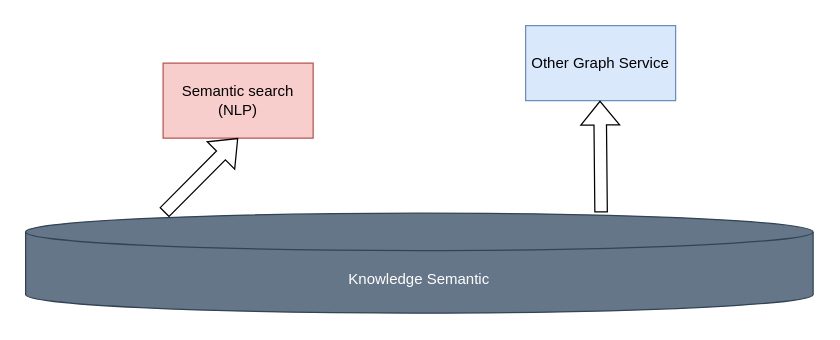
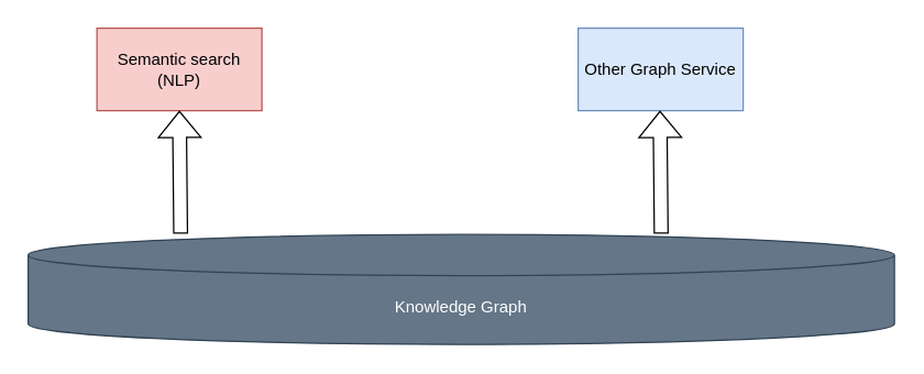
  <mxCell id="0" />
  <mxCell id="1" parent="0" />
- <mxCell id="2" value="Knowledge Semantic" style="shape=cylinder3;whiteSpace=wrap;html=1;boundedLbl=1;backgroundOutline=1;size=15;fillColor=#647687;strokeColor=#314354;fontColor=#ffffff;" vertex="1" parent="1"><mxGeometry x="20" y="170" width="630" height="80" as="geometry" /></mxCell>
- <mxCell id="3" value="Semantic search&lt;br&gt;(NLP)" style="rounded=0;whiteSpace=wrap;html=1;fillColor=#f8cecc;strokeColor=#b85450;" vertex="1" parent="1"><mxGeometry x="130" y="50" width="120" height="60" as="geometry" /></mxCell>
+ <mxCell id="2" value="Knowledge Graph" style="shape=cylinder3;whiteSpace=wrap;html=1;boundedLbl=1;backgroundOutline=1;size=15;fillColor=#647687;strokeColor=#314354;fontColor=#ffffff;" vertex="1" parent="1"><mxGeometry x="20" y="170" width="630" height="80" as="geometry" /></mxCell>
+ <mxCell id="3" value="Semantic search&lt;br&gt;(NLP)" style="rounded=0;whiteSpace=wrap;html=1;fillColor=#f8cecc;strokeColor=#b85450;" vertex="1" parent="1"><mxGeometry x="70" y="20" width="120" height="60" as="geometry" /></mxCell>
  <mxCell id="4" value="Other Graph Service" style="rounded=0;whiteSpace=wrap;html=1;fillColor=#dae8fc;strokeColor=#6c8ebf;" vertex="1" parent="1"><mxGeometry x="420" y="20" width="120" height="60" as="geometry" /></mxCell>
  <mxCell id="5" value="" style="shape=flexArrow;endArrow=classic;html=1;rounded=0;entryX=0.5;entryY=1;entryDx=0;entryDy=0;exitX=0.176;exitY=-0.006;exitDx=0;exitDy=0;exitPerimeter=0;" edge="1" parent="1" source="2" target="3"><mxGeometry width="50" height="50" relative="1" as="geometry"><mxPoint x="130" y="160" as="sourcePoint" /><mxPoint x="155" y="120" as="targetPoint" /></mxGeometry></mxCell>
  <mxCell id="6" value="" style="shape=flexArrow;endArrow=classic;html=1;rounded=0;entryX=0.5;entryY=1;entryDx=0;entryDy=0;exitX=0.176;exitY=-0.006;exitDx=0;exitDy=0;exitPerimeter=0;" edge="1" parent="1"><mxGeometry width="50" height="50" relative="1" as="geometry"><mxPoint x="480.38" y="169.52" as="sourcePoint" /><mxPoint x="479.5" y="80" as="targetPoint" /></mxGeometry></mxCell>
